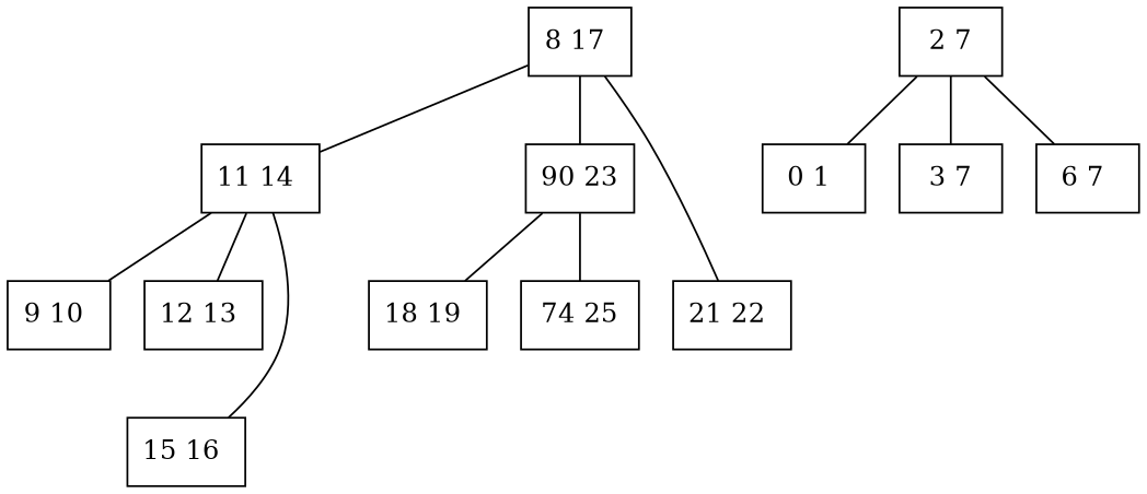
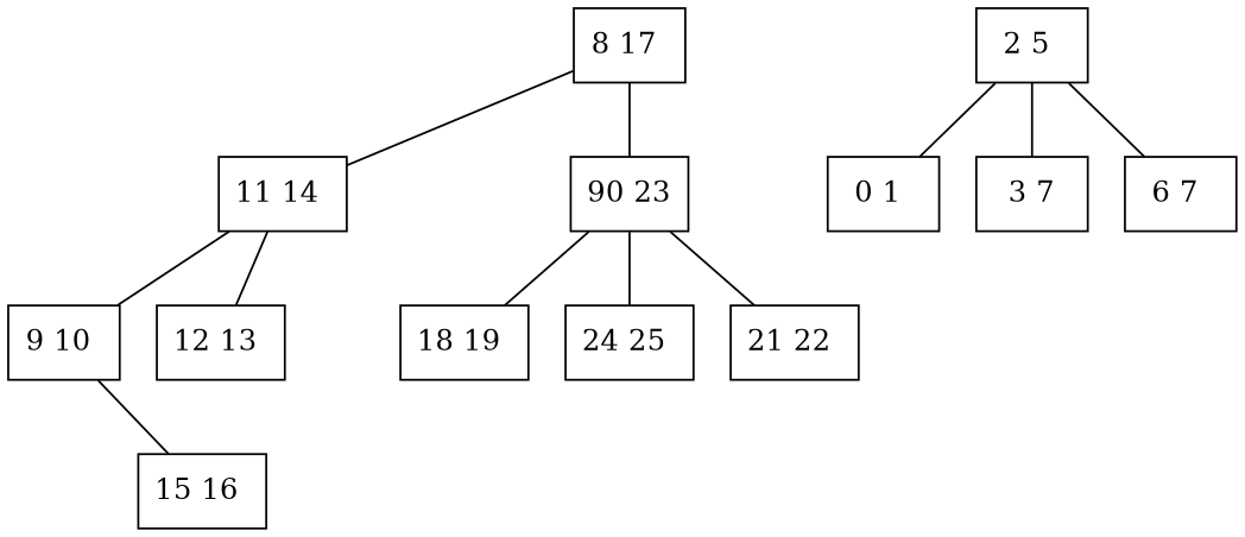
  graph {
    fontname="DejaVu Serif"
    node [fontname="DejaVu Serif" shape=box]
    edge [fontname="DejaVu Serif"]
    n1 [label="8 17 "]
    n2 [label="11 14 "]
    n3 [label="90 23"]
-   n4 [label="2 7"]
+   n4 [label="2 5 "]
    n5 [label="0 1 "]
    n6 [label="3 7"]
    n7 [label="6 7 "]
    n8 [label="9 10 "]
    n9 [label="12 13 "]
    n10 [label="15 16 "]
    n11 [label="18 19 "]
    n12 [label="21 22 "]
-   n13 [label="74 25"]
+   n13 [label="24 25 "]
    n1 -- n2
    n1 -- n3
    n2 -- n8
    n2 -- n9
-   n2 -- n10
+   n8 -- n10
    n3 -- n11
-   n1 -- n12
+   n3 -- n12
    n3 -- n13
    n4 -- n5
    n4 -- n6
    n4 -- n7
  }
